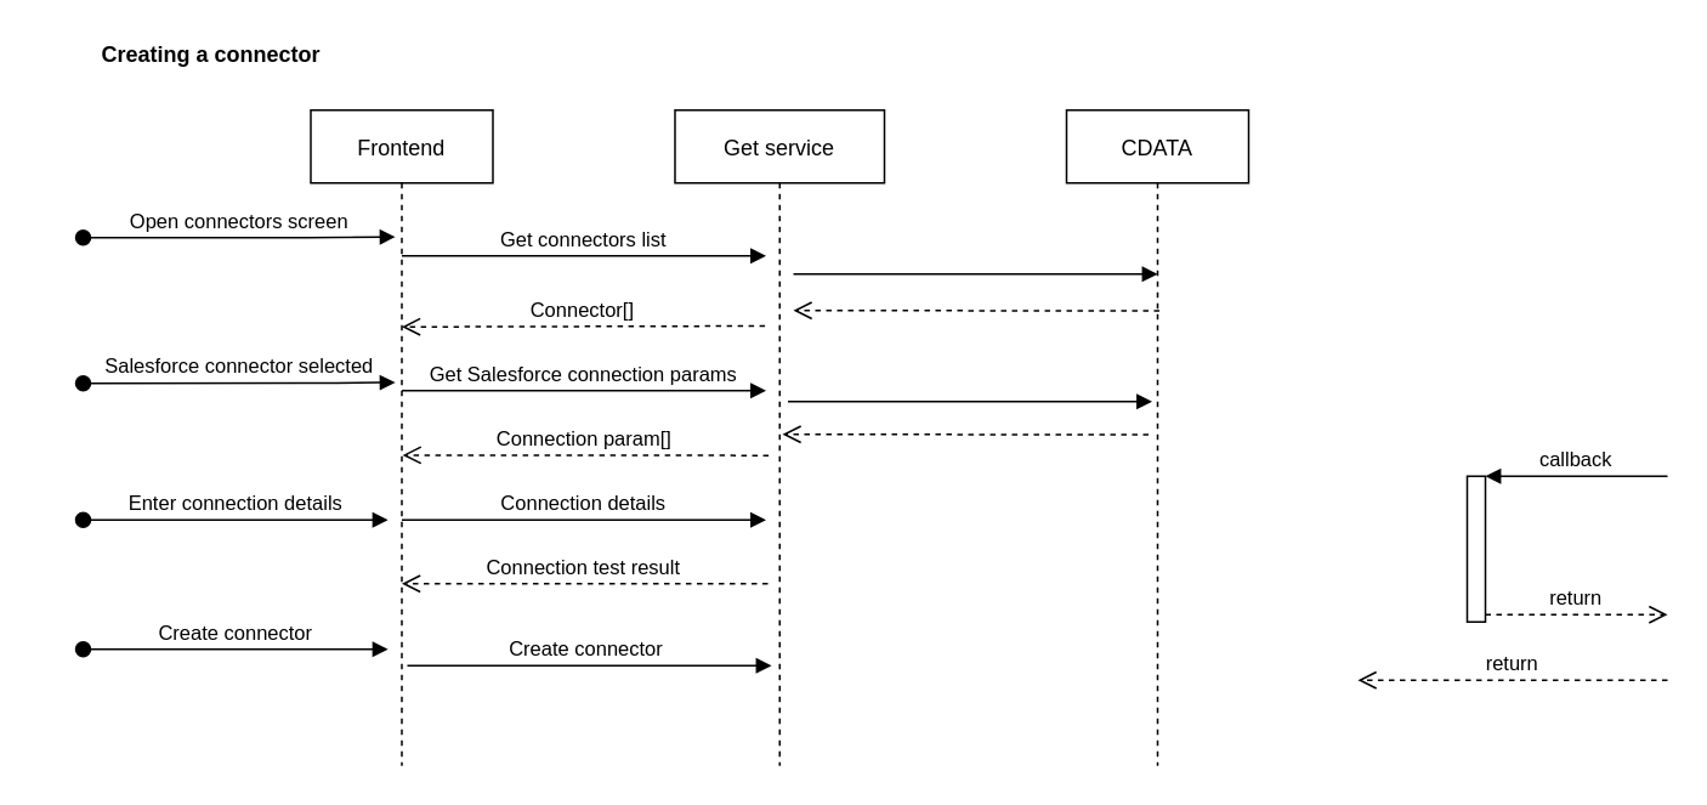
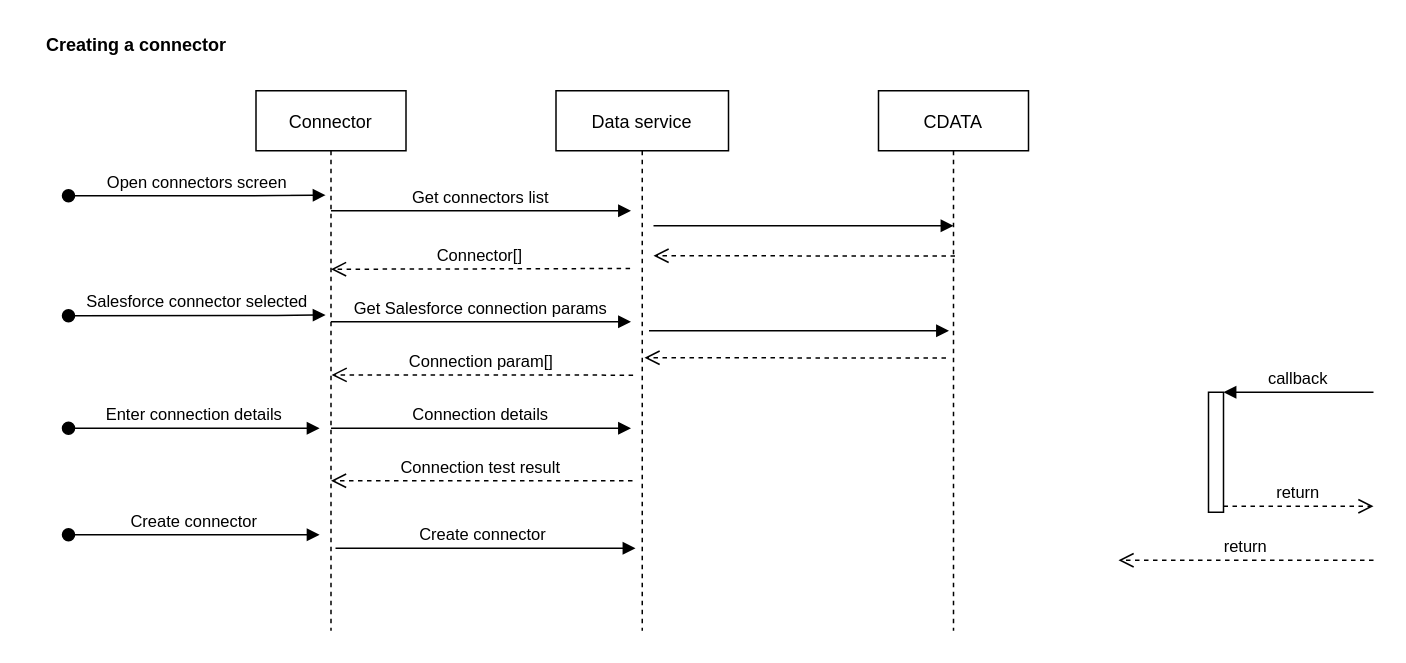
  <mxCell id="0" />
  <mxCell id="1" parent="0" />
- <mxCell id="2" value="Frontend" style="shape=umlLifeline;perimeter=lifelinePerimeter;container=1;collapsible=0;recursiveResize=0;rounded=0;shadow=0;strokeWidth=1;" parent="1" vertex="1"><mxGeometry x="170" y="60" width="100" height="360" as="geometry" /></mxCell>
+ <mxCell id="2" value="Connector" style="shape=umlLifeline;perimeter=lifelinePerimeter;container=1;collapsible=0;recursiveResize=0;rounded=0;shadow=0;strokeWidth=1;" parent="1" vertex="1"><mxGeometry x="170" y="60" width="100" height="360" as="geometry" /></mxCell>
  <mxCell id="3" value="" style="points=[];perimeter=orthogonalPerimeter;rounded=0;shadow=0;strokeWidth=1;" parent="2" vertex="1"><mxGeometry x="635" y="201" width="10" height="80" as="geometry" /></mxCell>
- <mxCell id="4" value="Get service" style="shape=umlLifeline;perimeter=lifelinePerimeter;container=1;collapsible=0;recursiveResize=0;rounded=0;shadow=0;strokeWidth=1;" parent="1" vertex="1"><mxGeometry x="370" y="60" width="115" height="360" as="geometry" /></mxCell>
+ <mxCell id="4" value="Data service" style="shape=umlLifeline;perimeter=lifelinePerimeter;container=1;collapsible=0;recursiveResize=0;rounded=0;shadow=0;strokeWidth=1;" parent="1" vertex="1"><mxGeometry x="370" y="60" width="115" height="360" as="geometry" /></mxCell>
  <mxCell id="5" value="Connection test result" style="verticalAlign=bottom;endArrow=open;dashed=1;endSize=8;shadow=0;strokeWidth=1;entryX=0.504;entryY=0.632;entryDx=0;entryDy=0;entryPerimeter=0;exitX=0.514;exitY=0.632;exitDx=0;exitDy=0;exitPerimeter=0;" edge="1" parent="4"><mxGeometry relative="1" as="geometry"><mxPoint x="-150.0" y="260" as="targetPoint" /><mxPoint x="51.0" y="260" as="sourcePoint" /></mxGeometry></mxCell>
  <mxCell id="6" value="return" style="verticalAlign=bottom;endArrow=open;dashed=1;endSize=8;exitX=0;exitY=0.95;shadow=0;strokeWidth=1;" parent="1" edge="1"><mxGeometry relative="1" as="geometry"><mxPoint x="745" y="373" as="targetPoint" /><mxPoint x="915" y="373" as="sourcePoint" /></mxGeometry></mxCell>
  <mxCell id="7" value="Get connectors list" style="verticalAlign=bottom;endArrow=block;shadow=0;strokeWidth=1;" parent="1" edge="1"><mxGeometry relative="1" as="geometry"><mxPoint x="220" y="140" as="sourcePoint" /><mxPoint x="420" y="140" as="targetPoint" /></mxGeometry></mxCell>
  <mxCell id="8" value="callback" style="verticalAlign=bottom;endArrow=block;entryX=1;entryY=0;shadow=0;strokeWidth=1;" parent="1" target="3" edge="1"><mxGeometry relative="1" as="geometry"><mxPoint x="915" y="261" as="sourcePoint" /></mxGeometry></mxCell>
  <mxCell id="9" value="return" style="verticalAlign=bottom;endArrow=open;dashed=1;endSize=8;exitX=1;exitY=0.95;shadow=0;strokeWidth=1;" parent="1" source="3" edge="1"><mxGeometry relative="1" as="geometry"><mxPoint x="915" y="337" as="targetPoint" /></mxGeometry></mxCell>
  <mxCell id="10" value="Connector[]" style="verticalAlign=bottom;endArrow=open;dashed=1;endSize=8;exitX=0.494;exitY=0.395;shadow=0;strokeWidth=1;exitDx=0;exitDy=0;exitPerimeter=0;" edge="1" parent="1"><mxGeometry relative="1" as="geometry"><mxPoint x="220" y="179" as="targetPoint" /><mxPoint x="419.4" y="178.5" as="sourcePoint" /></mxGeometry></mxCell>
  <mxCell id="11" value="Open connectors screen" style="verticalAlign=bottom;startArrow=oval;endArrow=block;startSize=8;shadow=0;strokeWidth=1;entryX=0.524;entryY=0.232;entryDx=0;entryDy=0;entryPerimeter=0;" parent="1" edge="1"><mxGeometry relative="1" as="geometry"><mxPoint x="45" y="130" as="sourcePoint" /><mxPoint x="216.4" y="129.6" as="targetPoint" /><Array as="points"><mxPoint x="174" y="130" /></Array></mxGeometry></mxCell>
  <mxCell id="12" value="Salesforce connector selected" style="verticalAlign=bottom;startArrow=oval;endArrow=block;startSize=8;shadow=0;strokeWidth=1;entryX=0.524;entryY=0.232;entryDx=0;entryDy=0;entryPerimeter=0;" edge="1" parent="1"><mxGeometry relative="1" as="geometry"><mxPoint x="45" y="210" as="sourcePoint" /><mxPoint x="216.4" y="209.5" as="targetPoint" /><Array as="points"><mxPoint x="174" y="209.9" /></Array></mxGeometry></mxCell>
  <mxCell id="13" value="Get Salesforce connection params" style="verticalAlign=bottom;endArrow=block;shadow=0;strokeWidth=1;" edge="1" parent="1"><mxGeometry relative="1" as="geometry"><mxPoint x="220" y="214" as="sourcePoint" /><mxPoint x="420" y="214" as="targetPoint" /></mxGeometry></mxCell>
  <mxCell id="14" value="Connection param[]" style="verticalAlign=bottom;endArrow=open;dashed=1;endSize=8;shadow=0;strokeWidth=1;entryX=0.504;entryY=0.451;entryDx=0;entryDy=0;entryPerimeter=0;exitX=0.514;exitY=0.632;exitDx=0;exitDy=0;exitPerimeter=0;" edge="1" parent="1"><mxGeometry relative="1" as="geometry"><mxPoint x="220.4" y="249.42" as="targetPoint" /><mxPoint x="421.4" y="249.6" as="sourcePoint" /></mxGeometry></mxCell>
  <mxCell id="15" value="Enter connection details" style="verticalAlign=bottom;startArrow=oval;endArrow=block;startSize=8;shadow=0;strokeWidth=1;entryX=0.524;entryY=0.232;entryDx=0;entryDy=0;entryPerimeter=0;" edge="1" parent="1"><mxGeometry relative="1" as="geometry"><mxPoint x="45" y="285" as="sourcePoint" /><mxPoint x="212.4" y="285" as="targetPoint" /><Array as="points" /></mxGeometry></mxCell>
  <mxCell id="16" value="Connection details" style="verticalAlign=bottom;endArrow=block;shadow=0;strokeWidth=1;" edge="1" parent="1"><mxGeometry relative="1" as="geometry"><mxPoint x="220" y="285" as="sourcePoint" /><mxPoint x="420" y="285" as="targetPoint" /></mxGeometry></mxCell>
  <mxCell id="17" value="Create connector" style="verticalAlign=bottom;startArrow=oval;endArrow=block;startSize=8;shadow=0;strokeWidth=1;entryX=0.524;entryY=0.232;entryDx=0;entryDy=0;entryPerimeter=0;" edge="1" parent="1"><mxGeometry relative="1" as="geometry"><mxPoint x="45" y="356" as="sourcePoint" /><mxPoint x="212.4" y="356" as="targetPoint" /><Array as="points" /></mxGeometry></mxCell>
  <mxCell id="18" value="Create connector " style="verticalAlign=bottom;endArrow=block;shadow=0;strokeWidth=1;" edge="1" parent="1"><mxGeometry relative="1" as="geometry"><mxPoint x="223" y="365" as="sourcePoint" /><mxPoint x="423" y="365" as="targetPoint" /></mxGeometry></mxCell>
  <mxCell id="19" value="CDATA" style="shape=umlLifeline;perimeter=lifelinePerimeter;container=1;collapsible=0;recursiveResize=0;rounded=0;shadow=0;strokeWidth=1;" vertex="1" parent="1"><mxGeometry x="585" y="60" width="100" height="360" as="geometry" /></mxCell>
  <mxCell id="20" value=" " style="verticalAlign=bottom;endArrow=block;shadow=0;strokeWidth=1;" edge="1" parent="1"><mxGeometry relative="1" as="geometry"><mxPoint x="432" y="220" as="sourcePoint" /><mxPoint x="632" y="220" as="targetPoint" /></mxGeometry></mxCell>
  <mxCell id="21" value=" " style="verticalAlign=bottom;endArrow=open;dashed=1;endSize=8;shadow=0;strokeWidth=1;entryX=0.504;entryY=0.451;entryDx=0;entryDy=0;entryPerimeter=0;exitX=0.514;exitY=0.632;exitDx=0;exitDy=0;exitPerimeter=0;" edge="1" parent="1"><mxGeometry relative="1" as="geometry"><mxPoint x="429" y="238" as="targetPoint" /><mxPoint x="630" y="238.18" as="sourcePoint" /></mxGeometry></mxCell>
  <mxCell id="22" value=" " style="verticalAlign=bottom;endArrow=block;shadow=0;strokeWidth=1;" edge="1" parent="1"><mxGeometry relative="1" as="geometry"><mxPoint x="435" y="150" as="sourcePoint" /><mxPoint x="635" y="150" as="targetPoint" /></mxGeometry></mxCell>
  <mxCell id="23" value=" " style="verticalAlign=bottom;endArrow=open;dashed=1;endSize=8;shadow=0;strokeWidth=1;entryX=0.504;entryY=0.451;entryDx=0;entryDy=0;entryPerimeter=0;exitX=0.514;exitY=0.632;exitDx=0;exitDy=0;exitPerimeter=0;" edge="1" parent="1"><mxGeometry relative="1" as="geometry"><mxPoint x="435" y="170" as="targetPoint" /><mxPoint x="636" y="170.18" as="sourcePoint" /></mxGeometry></mxCell>
- <mxCell id="24" value="Creating a connector" style="text;html=1;resizable=0;autosize=1;align=center;verticalAlign=middle;points=[];fillColor=none;strokeColor=none;rounded=0;fontStyle=1" vertex="1" parent="1"><mxGeometry x="45" y="20" width="140" height="20" as="geometry" /></mxCell>
+ <mxCell id="24" value="Creating a connector" style="text;html=1;resizable=0;autosize=1;align=center;verticalAlign=middle;points=[];fillColor=none;strokeColor=none;rounded=0;fontStyle=1" vertex="1" parent="1"><mxGeometry x="20" y="20" width="140" height="20" as="geometry" /></mxCell>
